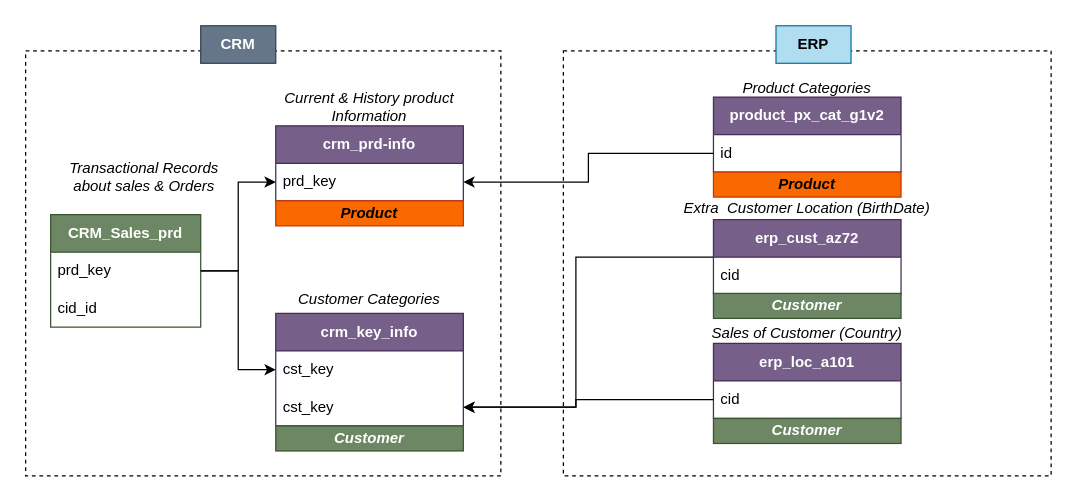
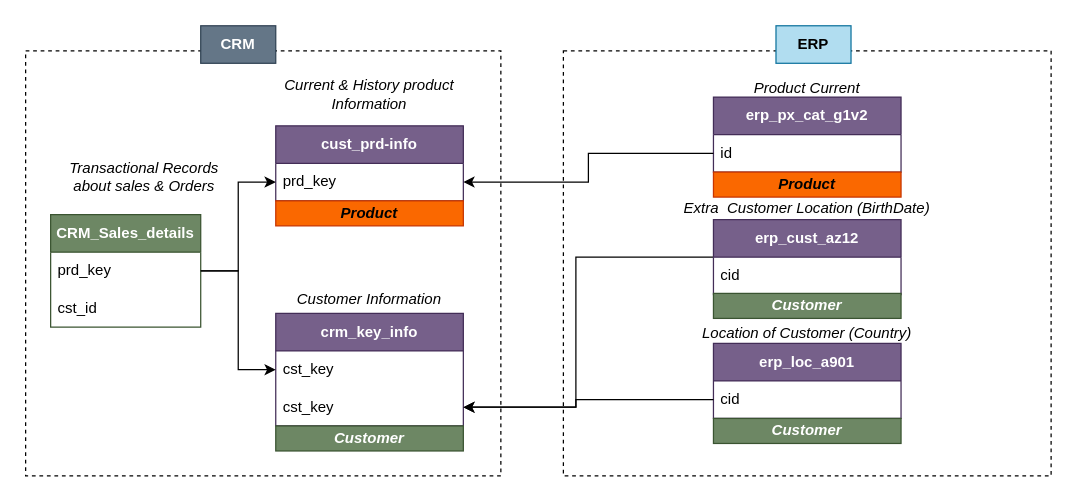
  <mxCell id="0" />
  <mxCell id="1" parent="0" />
  <mxCell id="2" value="" style="rounded=0;whiteSpace=wrap;html=1;fillColor=none;dashed=1;" vertex="1" parent="1"><mxGeometry x="20" y="40" width="380" height="340" as="geometry" /></mxCell>
  <mxCell id="3" value="CRM" style="text;html=1;align=center;verticalAlign=middle;whiteSpace=wrap;rounded=0;fillColor=#647687;fontColor=#ffffff;strokeColor=#314354;fontStyle=1" vertex="1" parent="1"><mxGeometry x="160" y="20" width="60" height="30" as="geometry" /></mxCell>
- <mxCell id="4" value="&lt;b&gt;CRM_Sales_prd&lt;/b&gt;" style="swimlane;fontStyle=0;childLayout=stackLayout;horizontal=1;startSize=30;horizontalStack=0;resizeParent=1;resizeParentMax=0;resizeLast=0;collapsible=1;marginBottom=0;whiteSpace=wrap;html=1;fillColor=#6d8764;fontColor=#ffffff;strokeColor=#3A5431;" vertex="1" parent="1"><mxGeometry x="40" y="171" width="120" height="90" as="geometry"><mxRectangle x="40" y="170" width="150" height="30" as="alternateBounds" /></mxGeometry></mxCell>
+ <mxCell id="4" value="&lt;b&gt;CRM_Sales_details&lt;/b&gt;" style="swimlane;fontStyle=0;childLayout=stackLayout;horizontal=1;startSize=30;horizontalStack=0;resizeParent=1;resizeParentMax=0;resizeLast=0;collapsible=1;marginBottom=0;whiteSpace=wrap;html=1;fillColor=#6d8764;fontColor=#ffffff;strokeColor=#3A5431;" vertex="1" parent="1"><mxGeometry x="40" y="171" width="120" height="90" as="geometry"><mxRectangle x="40" y="170" width="150" height="30" as="alternateBounds" /></mxGeometry></mxCell>
  <mxCell id="5" value="prd_key" style="text;strokeColor=none;fillColor=none;align=left;verticalAlign=middle;spacingLeft=4;spacingRight=4;overflow=hidden;points=[[0,0.5],[1,0.5]];portConstraint=eastwest;rotatable=0;whiteSpace=wrap;html=1;" vertex="1" parent="4"><mxGeometry y="30" width="120" height="30" as="geometry" /></mxCell>
- <mxCell id="6" value="cid_id" style="text;strokeColor=none;fillColor=none;align=left;verticalAlign=middle;spacingLeft=4;spacingRight=4;overflow=hidden;points=[[0,0.5],[1,0.5]];portConstraint=eastwest;rotatable=0;whiteSpace=wrap;html=1;" vertex="1" parent="4"><mxGeometry y="60" width="120" height="30" as="geometry" /></mxCell>
- <mxCell id="7" value="&lt;b&gt;crm_prd-info&lt;/b&gt;" style="swimlane;fontStyle=0;childLayout=stackLayout;horizontal=1;startSize=30;horizontalStack=0;resizeParent=1;resizeParentMax=0;resizeLast=0;collapsible=1;marginBottom=0;whiteSpace=wrap;html=1;fillColor=#76608a;fontColor=#ffffff;strokeColor=#432D57;" vertex="1" parent="1"><mxGeometry x="220" y="100" width="150" height="60" as="geometry"><mxRectangle x="40" y="170" width="150" height="30" as="alternateBounds" /></mxGeometry></mxCell>
+ <mxCell id="6" value="cst_id" style="text;strokeColor=none;fillColor=none;align=left;verticalAlign=middle;spacingLeft=4;spacingRight=4;overflow=hidden;points=[[0,0.5],[1,0.5]];portConstraint=eastwest;rotatable=0;whiteSpace=wrap;html=1;" vertex="1" parent="4"><mxGeometry y="60" width="120" height="30" as="geometry" /></mxCell>
+ <mxCell id="7" value="&lt;b&gt;cust_prd-info&lt;/b&gt;" style="swimlane;fontStyle=0;childLayout=stackLayout;horizontal=1;startSize=30;horizontalStack=0;resizeParent=1;resizeParentMax=0;resizeLast=0;collapsible=1;marginBottom=0;whiteSpace=wrap;html=1;fillColor=#76608a;fontColor=#ffffff;strokeColor=#432D57;" vertex="1" parent="1"><mxGeometry x="220" y="100" width="150" height="60" as="geometry"><mxRectangle x="40" y="170" width="150" height="30" as="alternateBounds" /></mxGeometry></mxCell>
  <mxCell id="8" value="prd_key" style="text;strokeColor=none;fillColor=none;align=left;verticalAlign=middle;spacingLeft=4;spacingRight=4;overflow=hidden;points=[[0,0.5],[1,0.5]];portConstraint=eastwest;rotatable=0;whiteSpace=wrap;html=1;" vertex="1" parent="7"><mxGeometry y="30" width="150" height="30" as="geometry" /></mxCell>
  <mxCell id="9" value="&lt;b&gt;crm_key_info&lt;/b&gt;" style="swimlane;fontStyle=0;childLayout=stackLayout;horizontal=1;startSize=30;horizontalStack=0;resizeParent=1;resizeParentMax=0;resizeLast=0;collapsible=1;marginBottom=0;whiteSpace=wrap;html=1;fontColor=#ffffff;fillColor=#76608a;strokeColor=#432D57;" vertex="1" parent="1"><mxGeometry x="220" y="250" width="150" height="90" as="geometry"><mxRectangle x="40" y="170" width="150" height="30" as="alternateBounds" /></mxGeometry></mxCell>
  <mxCell id="10" value="cst_key" style="text;strokeColor=none;fillColor=none;align=left;verticalAlign=middle;spacingLeft=4;spacingRight=4;overflow=hidden;points=[[0,0.5],[1,0.5]];portConstraint=eastwest;rotatable=0;whiteSpace=wrap;html=1;" vertex="1" parent="9"><mxGeometry y="30" width="150" height="30" as="geometry" /></mxCell>
  <mxCell id="11" value="cst_key" style="text;strokeColor=none;fillColor=none;align=left;verticalAlign=middle;spacingLeft=4;spacingRight=4;overflow=hidden;points=[[0,0.5],[1,0.5]];portConstraint=eastwest;rotatable=0;whiteSpace=wrap;html=1;" vertex="1" parent="9"><mxGeometry y="60" width="150" height="30" as="geometry" /></mxCell>
  <mxCell id="12" value="" style="rounded=0;whiteSpace=wrap;html=1;fillColor=none;dashed=1;" vertex="1" parent="1"><mxGeometry x="450" y="40" width="390" height="340" as="geometry" /></mxCell>
  <mxCell id="13" value="ERP" style="text;html=1;align=center;verticalAlign=middle;whiteSpace=wrap;rounded=0;fillColor=#b1ddf0;strokeColor=#10739e;fontStyle=1" vertex="1" parent="1"><mxGeometry x="620" y="20" width="60" height="30" as="geometry" /></mxCell>
- <mxCell id="14" value="&lt;b&gt;product_px_cat_g1v2&lt;/b&gt;" style="swimlane;fontStyle=0;childLayout=stackLayout;horizontal=1;startSize=30;horizontalStack=0;resizeParent=1;resizeParentMax=0;resizeLast=0;collapsible=1;marginBottom=0;whiteSpace=wrap;html=1;fillColor=#76608a;fontColor=#ffffff;strokeColor=#432D57;" vertex="1" parent="1"><mxGeometry x="570" y="77" width="150" height="60" as="geometry"><mxRectangle x="40" y="170" width="150" height="30" as="alternateBounds" /></mxGeometry></mxCell>
+ <mxCell id="14" value="&lt;b&gt;erp_px_cat_g1v2&lt;/b&gt;" style="swimlane;fontStyle=0;childLayout=stackLayout;horizontal=1;startSize=30;horizontalStack=0;resizeParent=1;resizeParentMax=0;resizeLast=0;collapsible=1;marginBottom=0;whiteSpace=wrap;html=1;fillColor=#76608a;fontColor=#ffffff;strokeColor=#432D57;" vertex="1" parent="1"><mxGeometry x="570" y="77" width="150" height="60" as="geometry"><mxRectangle x="40" y="170" width="150" height="30" as="alternateBounds" /></mxGeometry></mxCell>
  <mxCell id="15" value="id" style="text;strokeColor=none;fillColor=none;align=left;verticalAlign=middle;spacingLeft=4;spacingRight=4;overflow=hidden;points=[[0,0.5],[1,0.5]];portConstraint=eastwest;rotatable=0;whiteSpace=wrap;html=1;" vertex="1" parent="14"><mxGeometry y="30" width="150" height="30" as="geometry" /></mxCell>
  <mxCell id="16" style="edgeStyle=orthogonalEdgeStyle;rounded=0;orthogonalLoop=1;jettySize=auto;html=1;entryX=1;entryY=0.5;entryDx=0;entryDy=0;" edge="1" parent="1" source="17" target="11"><mxGeometry relative="1" as="geometry"><Array as="points"><mxPoint x="460" y="205" /><mxPoint x="460" y="325" /></Array></mxGeometry></mxCell>
- <mxCell id="17" value="&lt;b&gt;erp_cust_az72&lt;/b&gt;" style="swimlane;fontStyle=0;childLayout=stackLayout;horizontal=1;startSize=30;horizontalStack=0;resizeParent=1;resizeParentMax=0;resizeLast=0;collapsible=1;marginBottom=0;whiteSpace=wrap;html=1;fillColor=#76608a;fontColor=#ffffff;strokeColor=#432D57;" vertex="1" parent="1"><mxGeometry x="570" y="175" width="150" height="60" as="geometry"><mxRectangle x="40" y="170" width="150" height="30" as="alternateBounds" /></mxGeometry></mxCell>
+ <mxCell id="17" value="&lt;b&gt;erp_cust_az12&lt;/b&gt;" style="swimlane;fontStyle=0;childLayout=stackLayout;horizontal=1;startSize=30;horizontalStack=0;resizeParent=1;resizeParentMax=0;resizeLast=0;collapsible=1;marginBottom=0;whiteSpace=wrap;html=1;fillColor=#76608a;fontColor=#ffffff;strokeColor=#432D57;" vertex="1" parent="1"><mxGeometry x="570" y="175" width="150" height="60" as="geometry"><mxRectangle x="40" y="170" width="150" height="30" as="alternateBounds" /></mxGeometry></mxCell>
  <mxCell id="18" value="cid" style="text;strokeColor=none;fillColor=none;align=left;verticalAlign=middle;spacingLeft=4;spacingRight=4;overflow=hidden;points=[[0,0.5],[1,0.5]];portConstraint=eastwest;rotatable=0;whiteSpace=wrap;html=1;" vertex="1" parent="17"><mxGeometry y="30" width="150" height="30" as="geometry" /></mxCell>
- <mxCell id="19" value="&lt;b&gt;erp_loc_a101&lt;/b&gt;" style="swimlane;fontStyle=0;childLayout=stackLayout;horizontal=1;startSize=30;horizontalStack=0;resizeParent=1;resizeParentMax=0;resizeLast=0;collapsible=1;marginBottom=0;whiteSpace=wrap;html=1;fillColor=#76608a;fontColor=#ffffff;strokeColor=#432D57;" vertex="1" parent="1"><mxGeometry x="570" y="274" width="150" height="60" as="geometry"><mxRectangle x="40" y="170" width="150" height="30" as="alternateBounds" /></mxGeometry></mxCell>
+ <mxCell id="19" value="&lt;b&gt;erp_loc_a901&lt;/b&gt;" style="swimlane;fontStyle=0;childLayout=stackLayout;horizontal=1;startSize=30;horizontalStack=0;resizeParent=1;resizeParentMax=0;resizeLast=0;collapsible=1;marginBottom=0;whiteSpace=wrap;html=1;fillColor=#76608a;fontColor=#ffffff;strokeColor=#432D57;" vertex="1" parent="1"><mxGeometry x="570" y="274" width="150" height="60" as="geometry"><mxRectangle x="40" y="170" width="150" height="30" as="alternateBounds" /></mxGeometry></mxCell>
  <mxCell id="20" value="cid" style="text;strokeColor=none;fillColor=none;align=left;verticalAlign=middle;spacingLeft=4;spacingRight=4;overflow=hidden;points=[[0,0.5],[1,0.5]];portConstraint=eastwest;rotatable=0;whiteSpace=wrap;html=1;" vertex="1" parent="19"><mxGeometry y="30" width="150" height="30" as="geometry" /></mxCell>
  <mxCell id="21" value="Transactional Records about sales &amp;amp; Orders" style="text;html=1;align=center;verticalAlign=middle;whiteSpace=wrap;rounded=0;fillColor=none;fontStyle=2" vertex="1" parent="1"><mxGeometry x="45" y="126" width="140" height="30" as="geometry" /></mxCell>
- <mxCell id="22" value="Current &amp;amp; History product Information" style="text;html=1;align=center;verticalAlign=middle;whiteSpace=wrap;rounded=0;fillColor=none;fontStyle=2" vertex="1" parent="1"><mxGeometry x="220" y="70" width="150" height="30" as="geometry" /></mxCell>
- <mxCell id="23" value="Customer Categories" style="text;html=1;align=center;verticalAlign=middle;whiteSpace=wrap;rounded=0;fillColor=none;fontStyle=2" vertex="1" parent="1"><mxGeometry x="220" y="224" width="150" height="30" as="geometry" /></mxCell>
+ <mxCell id="22" value="Current &amp;amp; History product Information" style="text;html=1;align=center;verticalAlign=middle;whiteSpace=wrap;rounded=0;fillColor=none;fontStyle=2" vertex="1" parent="1"><mxGeometry x="220" y="60" width="150" height="30" as="geometry" /></mxCell>
+ <mxCell id="23" value="Customer Information" style="text;html=1;align=center;verticalAlign=middle;whiteSpace=wrap;rounded=0;fillColor=none;fontStyle=2" vertex="1" parent="1"><mxGeometry x="220" y="224" width="150" height="30" as="geometry" /></mxCell>
  <mxCell id="24" style="edgeStyle=orthogonalEdgeStyle;rounded=0;orthogonalLoop=1;jettySize=auto;html=1;" edge="1" parent="1" source="5" target="8"><mxGeometry relative="1" as="geometry" /></mxCell>
  <mxCell id="25" style="edgeStyle=orthogonalEdgeStyle;rounded=0;orthogonalLoop=1;jettySize=auto;html=1;entryX=0;entryY=0.5;entryDx=0;entryDy=0;" edge="1" parent="1" source="5" target="10"><mxGeometry relative="1" as="geometry" /></mxCell>
  <mxCell id="26" value="Product" style="text;html=1;align=center;verticalAlign=middle;whiteSpace=wrap;rounded=0;fillColor=#fa6800;fontStyle=3;fontColor=#000000;strokeColor=#C73500;" vertex="1" parent="1"><mxGeometry x="220" y="160" width="150" height="20" as="geometry" /></mxCell>
  <mxCell id="27" value="Customer" style="text;html=1;align=center;verticalAlign=middle;whiteSpace=wrap;rounded=0;fillColor=#6d8764;fontStyle=3;fontColor=#ffffff;strokeColor=#3A5431;" vertex="1" parent="1"><mxGeometry x="220" y="340" width="150" height="20" as="geometry" /></mxCell>
  <mxCell id="28" style="edgeStyle=orthogonalEdgeStyle;rounded=0;orthogonalLoop=1;jettySize=auto;html=1;entryX=1;entryY=0.5;entryDx=0;entryDy=0;" edge="1" parent="1" source="15" target="8"><mxGeometry relative="1" as="geometry" /></mxCell>
  <mxCell id="29" style="edgeStyle=orthogonalEdgeStyle;rounded=0;orthogonalLoop=1;jettySize=auto;html=1;" edge="1" parent="1" source="20" target="11"><mxGeometry relative="1" as="geometry"><Array as="points"><mxPoint x="460" y="319" /><mxPoint x="460" y="325" /></Array></mxGeometry></mxCell>
  <mxCell id="30" value="Customer" style="text;html=1;align=center;verticalAlign=middle;whiteSpace=wrap;rounded=0;fillColor=#6d8764;fontStyle=3;fontColor=#ffffff;strokeColor=#3A5431;" vertex="1" parent="1"><mxGeometry x="570" y="234" width="150" height="20" as="geometry" /></mxCell>
  <mxCell id="31" value="Customer" style="text;html=1;align=center;verticalAlign=middle;whiteSpace=wrap;rounded=0;fillColor=#6d8764;fontStyle=3;fontColor=#ffffff;strokeColor=#3A5431;" vertex="1" parent="1"><mxGeometry x="570" y="334" width="150" height="20" as="geometry" /></mxCell>
  <mxCell id="32" value="Product" style="text;html=1;align=center;verticalAlign=middle;whiteSpace=wrap;rounded=0;fillColor=#fa6800;fontStyle=3;fontColor=#000000;strokeColor=#C73500;" vertex="1" parent="1"><mxGeometry x="570" y="137" width="150" height="20" as="geometry" /></mxCell>
- <mxCell id="33" value="&lt;br&gt;Product Categories" style="text;html=1;align=center;verticalAlign=middle;whiteSpace=wrap;rounded=0;fillColor=none;fontStyle=2" vertex="1" parent="1"><mxGeometry x="570" y="57" width="150" height="10" as="geometry" /></mxCell>
+ <mxCell id="33" value="&lt;br&gt;Product Current" style="text;html=1;align=center;verticalAlign=middle;whiteSpace=wrap;rounded=0;fillColor=none;fontStyle=2" vertex="1" parent="1"><mxGeometry x="570" y="57" width="150" height="10" as="geometry" /></mxCell>
  <mxCell id="34" value="Extra&amp;nbsp; Customer Location (BirthDate)" style="text;html=1;align=center;verticalAlign=middle;whiteSpace=wrap;rounded=0;fillColor=none;fontStyle=2" vertex="1" parent="1"><mxGeometry x="535" y="161" width="220" height="10" as="geometry" /></mxCell>
- <mxCell id="35" value="Sales of Customer (Country)" style="text;html=1;align=center;verticalAlign=middle;whiteSpace=wrap;rounded=0;fillColor=none;fontStyle=2" vertex="1" parent="1"><mxGeometry x="535" y="261" width="220" height="10" as="geometry" /></mxCell>
+ <mxCell id="35" value="Location of Customer (Country)" style="text;html=1;align=center;verticalAlign=middle;whiteSpace=wrap;rounded=0;fillColor=none;fontStyle=2" vertex="1" parent="1"><mxGeometry x="535" y="261" width="220" height="10" as="geometry" /></mxCell>
